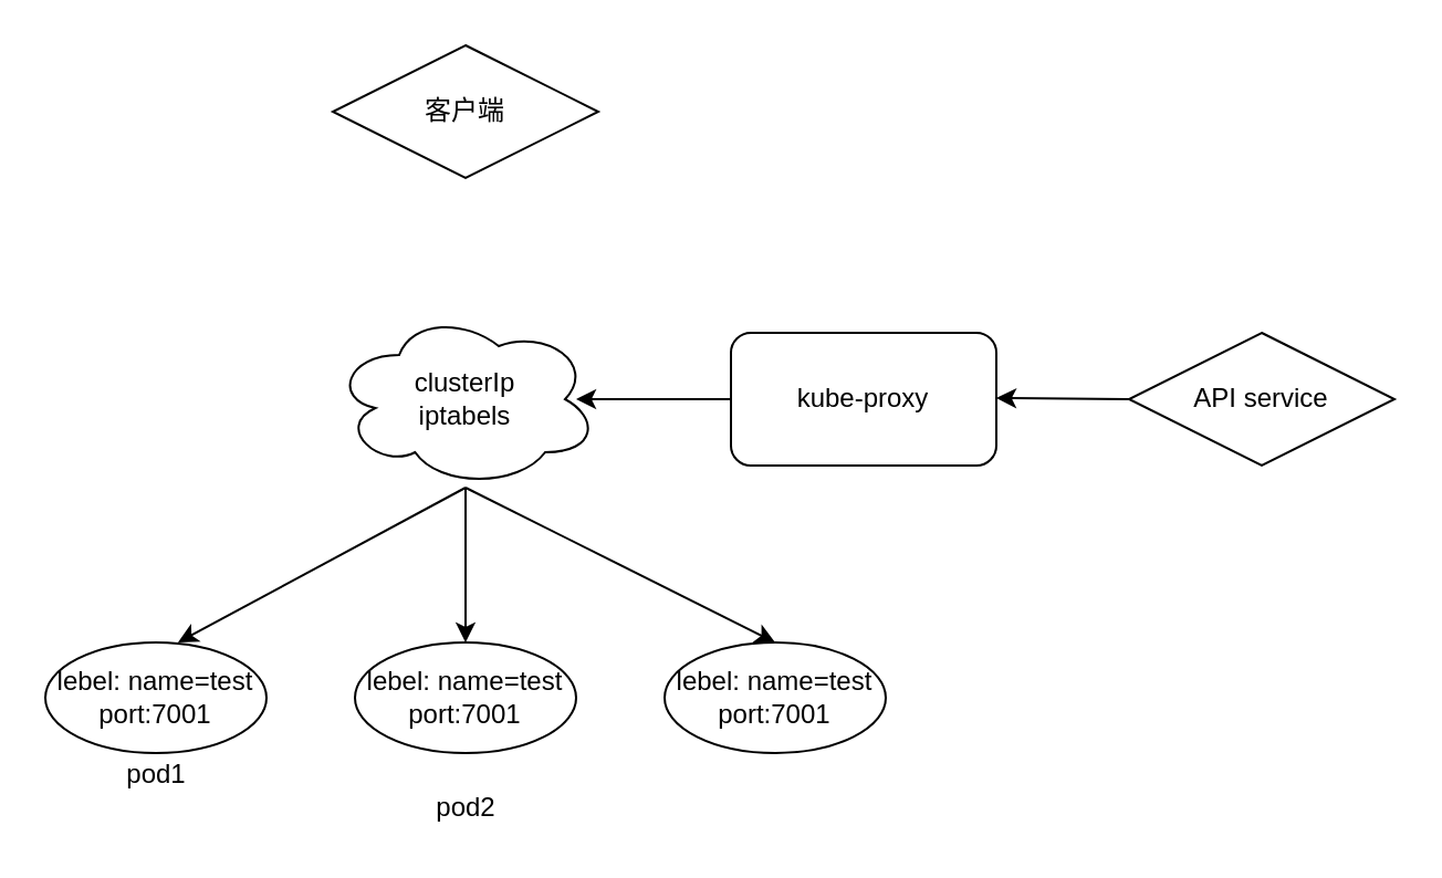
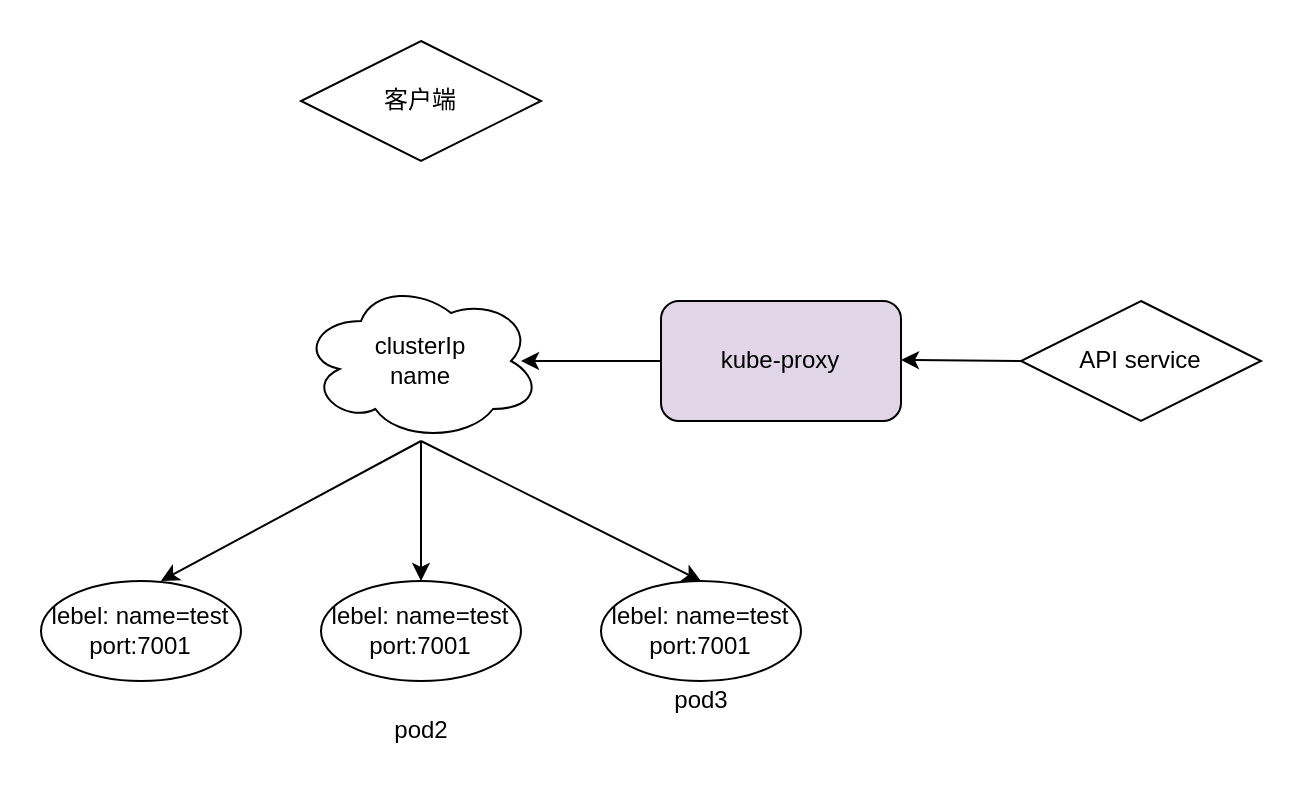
  <mxCell id="0" />
  <mxCell id="1" parent="0" />
  <mxCell id="2" value="客户端" style="rhombus;whiteSpace=wrap;html=1;" vertex="1" parent="1"><mxGeometry x="150" y="20" width="120" height="60" as="geometry" /></mxCell>
- <mxCell id="3" value="clusterIp&lt;br&gt;iptabels" style="ellipse;shape=cloud;whiteSpace=wrap;html=1;" vertex="1" parent="1"><mxGeometry x="150" y="140" width="120" height="80" as="geometry" /></mxCell>
+ <mxCell id="3" value="clusterIp&lt;br&gt;name" style="ellipse;shape=cloud;whiteSpace=wrap;html=1;" vertex="1" parent="1"><mxGeometry x="150" y="140" width="120" height="80" as="geometry" /></mxCell>
  <mxCell id="4" value="lebel: name=test&lt;br&gt;port:7001" style="ellipse;whiteSpace=wrap;html=1;" vertex="1" parent="1"><mxGeometry x="20" y="290" width="100" height="50" as="geometry" /></mxCell>
  <mxCell id="5" value="lebel: name=test&lt;br&gt;port:7001" style="ellipse;whiteSpace=wrap;html=1;" vertex="1" parent="1"><mxGeometry x="160" y="290" width="100" height="50" as="geometry" /></mxCell>
  <mxCell id="6" value="lebel: name=test&lt;br&gt;port:7001" style="ellipse;whiteSpace=wrap;html=1;" vertex="1" parent="1"><mxGeometry x="300" y="290" width="100" height="50" as="geometry" /></mxCell>
- <mxCell id="7" value="pod1" style="text;html=1;align=center;verticalAlign=middle;resizable=0;points=[];autosize=1;strokeColor=none;fillColor=none;" vertex="1" parent="1"><mxGeometry x="50" y="340" width="40" height="20" as="geometry" /></mxCell>
  <mxCell id="8" value="pod2" style="text;html=1;align=center;verticalAlign=middle;resizable=0;points=[];autosize=1;strokeColor=none;fillColor=none;" vertex="1" parent="1"><mxGeometry x="190" y="355" width="40" height="20" as="geometry" /></mxCell>
+ <mxCell id="9" value="pod3" style="text;html=1;align=center;verticalAlign=middle;resizable=0;points=[];autosize=1;strokeColor=none;fillColor=none;" vertex="1" parent="1"><mxGeometry x="330" y="340" width="40" height="20" as="geometry" /></mxCell>
  <mxCell id="10" value="" style="endArrow=classic;html=1;rounded=0;exitX=0.5;exitY=1;exitDx=0;exitDy=0;entryX=0.5;entryY=0;entryDx=0;entryDy=0;" edge="1" parent="1" target="5"><mxGeometry width="50" height="50" relative="1" as="geometry"><mxPoint x="210" y="220" as="sourcePoint" /><mxPoint x="230" y="270" as="targetPoint" /></mxGeometry></mxCell>
  <mxCell id="11" value="" style="endArrow=classic;html=1;rounded=0;exitX=0.5;exitY=1;exitDx=0;exitDy=0;entryX=0.5;entryY=0;entryDx=0;entryDy=0;" edge="1" parent="1" target="6"><mxGeometry width="50" height="50" relative="1" as="geometry"><mxPoint x="210" y="220" as="sourcePoint" /><mxPoint x="220" y="300" as="targetPoint" /></mxGeometry></mxCell>
  <mxCell id="12" value="" style="endArrow=classic;html=1;rounded=0;exitX=0.5;exitY=1;exitDx=0;exitDy=0;entryX=0.6;entryY=0;entryDx=0;entryDy=0;entryPerimeter=0;" edge="1" parent="1" target="4"><mxGeometry width="50" height="50" relative="1" as="geometry"><mxPoint x="210" y="220" as="sourcePoint" /><mxPoint x="230" y="310" as="targetPoint" /></mxGeometry></mxCell>
- <mxCell id="13" value="kube-proxy" style="rounded=1;whiteSpace=wrap;html=1;" vertex="1" parent="1"><mxGeometry x="330" y="150" width="120" height="60" as="geometry" /></mxCell>
+ <mxCell id="13" value="kube-proxy" style="rounded=1;whiteSpace=wrap;html=1;fillColor=#e1d5e7;" vertex="1" parent="1"><mxGeometry x="330" y="150" width="120" height="60" as="geometry" /></mxCell>
  <mxCell id="14" value="API service" style="rhombus;whiteSpace=wrap;html=1;" vertex="1" parent="1"><mxGeometry x="510" y="150" width="120" height="60" as="geometry" /></mxCell>
  <mxCell id="15" value="" style="endArrow=classic;html=1;rounded=0;exitX=0;exitY=0.5;exitDx=0;exitDy=0;" edge="1" parent="1" source="13"><mxGeometry width="50" height="50" relative="1" as="geometry"><mxPoint x="300" y="160" as="sourcePoint" /><mxPoint x="260" y="180" as="targetPoint" /></mxGeometry></mxCell>
  <mxCell id="16" value="" style="endArrow=classic;html=1;rounded=0;exitX=0;exitY=0.5;exitDx=0;exitDy=0;" edge="1" parent="1" source="14"><mxGeometry width="50" height="50" relative="1" as="geometry"><mxPoint x="500" y="180" as="sourcePoint" /><mxPoint x="450" y="179.5" as="targetPoint" /></mxGeometry></mxCell>
